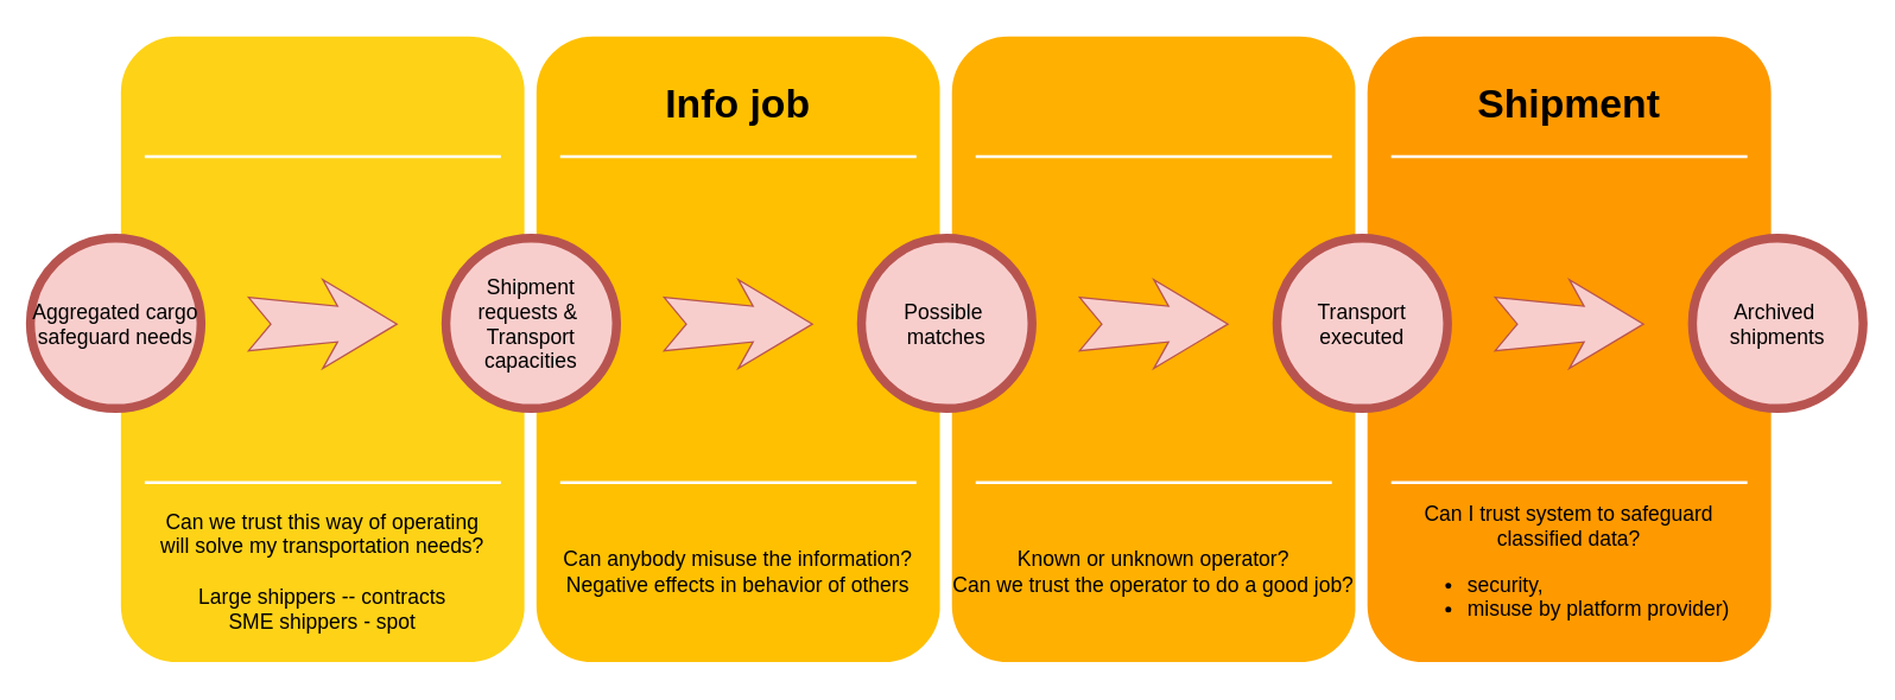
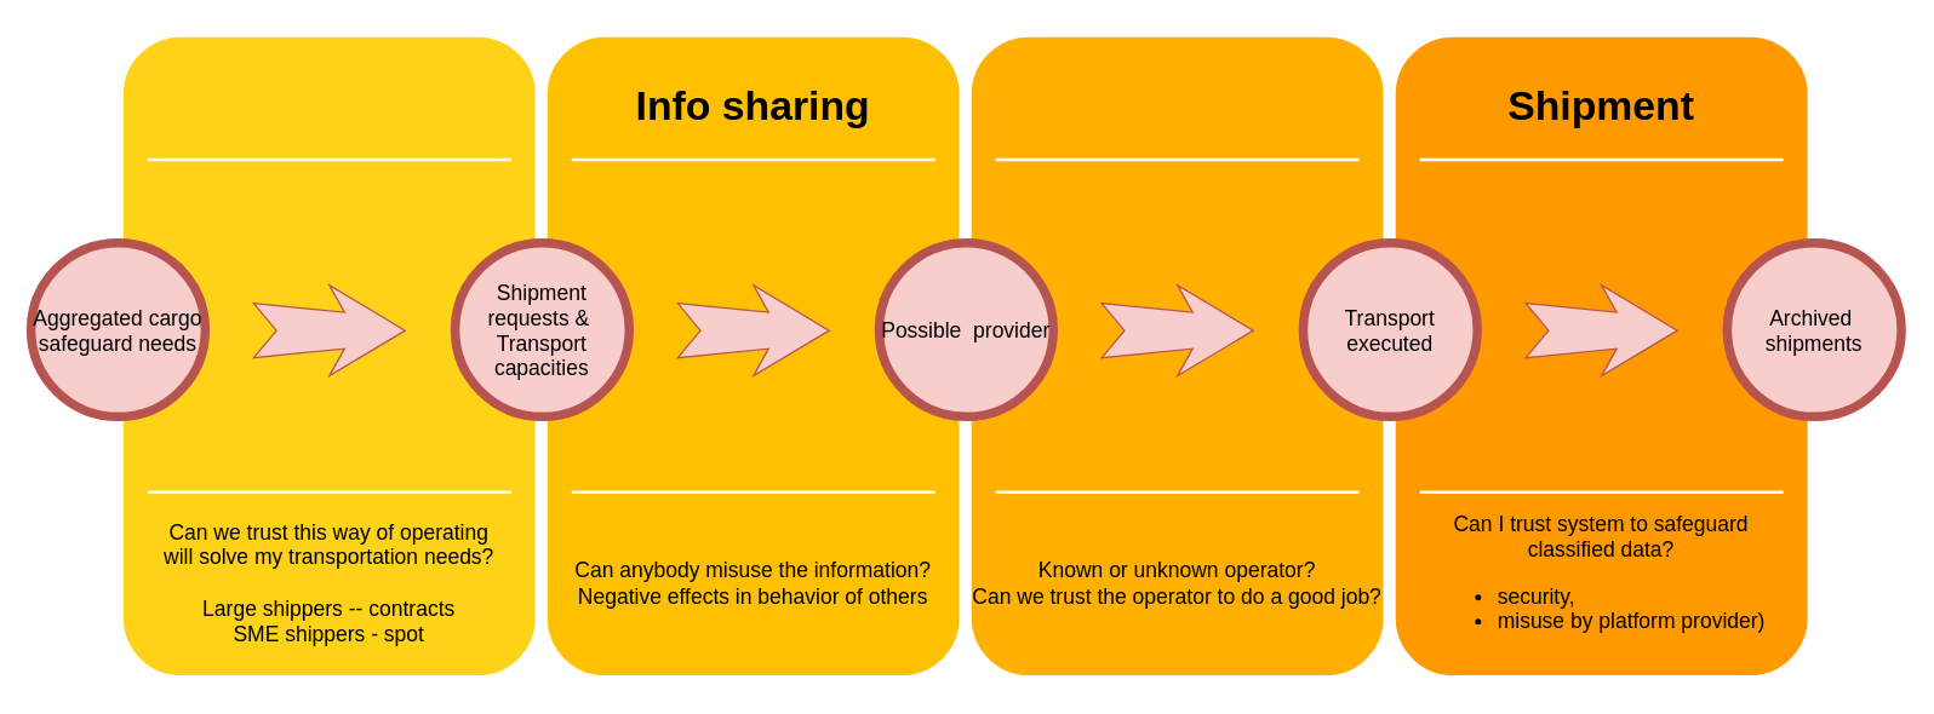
  <mxCell id="0" />
  <mxCell id="1" parent="0" />
  <mxCell id="2" value="" style="whiteSpace=wrap;html=1;rounded=1;shadow=0;strokeWidth=8;fontSize=20;align=center;fillColor=#FED217;strokeColor=#FFFFFF;" parent="1" vertex="1"><mxGeometry x="77" y="20" width="280" height="430" as="geometry" /></mxCell>
  <mxCell id="3" value="Can we trust this way of operating&lt;div&gt;will solve my transportation needs?&lt;/div&gt;&lt;div&gt;&lt;br&gt;&lt;/div&gt;&lt;div&gt;Large shippers -- contracts&lt;/div&gt;&lt;div&gt;SME shippers - spot&lt;/div&gt;" style="text;html=1;strokeColor=none;fillColor=none;align=center;verticalAlign=middle;whiteSpace=wrap;rounded=0;shadow=0;fontSize=14;fontColor=default;" parent="1" vertex="1"><mxGeometry x="77" y="340" width="280" height="90" as="geometry" /></mxCell>
  <mxCell id="4" value="" style="line;strokeWidth=2;html=1;rounded=0;shadow=0;fontSize=27;align=center;fillColor=none;strokeColor=#FFFFFF;" parent="1" vertex="1"><mxGeometry x="97" y="100" width="240" height="10" as="geometry" /></mxCell>
  <mxCell id="5" value="" style="line;strokeWidth=2;html=1;rounded=0;shadow=0;fontSize=27;align=center;fillColor=none;strokeColor=#FFFFFF;" parent="1" vertex="1"><mxGeometry x="97" y="320" width="240" height="10" as="geometry" /></mxCell>
  <mxCell id="6" value="Aggregated cargo safeguard needs" style="ellipse;whiteSpace=wrap;html=1;rounded=0;shadow=0;strokeWidth=6;fontSize=14;align=center;fillColor=#f8cecc;strokeColor=#b85450;" parent="1" vertex="1"><mxGeometry x="20" y="160" width="115" height="115" as="geometry" /></mxCell>
  <mxCell id="7" value="" style="html=1;shadow=0;dashed=0;align=center;verticalAlign=middle;shape=mxgraph.arrows2.stylisedArrow;dy=0.6;dx=40;notch=15;feather=0.4;rounded=0;strokeWidth=1;fontSize=27;strokeColor=#b85450;fillColor=#f8cecc;textShadow=0;" parent="1" vertex="1"><mxGeometry x="167" y="188" width="100" height="60" as="geometry" /></mxCell>
  <mxCell id="8" value="" style="whiteSpace=wrap;html=1;rounded=1;shadow=0;strokeWidth=8;fontSize=20;align=center;fillColor=#FFC001;strokeColor=#FFFFFF;" parent="1" vertex="1"><mxGeometry x="357" y="20" width="280" height="430" as="geometry" /></mxCell>
- <mxCell id="9" value="Info job" style="text;html=1;strokeColor=none;fillColor=none;align=center;verticalAlign=middle;whiteSpace=wrap;rounded=0;shadow=0;fontSize=27;fontColor=default;fontStyle=1;" parent="1" vertex="1"><mxGeometry x="357" y="40" width="280" height="60" as="geometry" /></mxCell>
+ <mxCell id="9" value="Info sharing" style="text;html=1;strokeColor=none;fillColor=none;align=center;verticalAlign=middle;whiteSpace=wrap;rounded=0;shadow=0;fontSize=27;fontColor=default;fontStyle=1;" parent="1" vertex="1"><mxGeometry x="357" y="40" width="280" height="60" as="geometry" /></mxCell>
  <mxCell id="10" value="Can anybody misuse the information?&lt;div&gt;Negative effects in behavior of others&lt;/div&gt;" style="text;html=1;strokeColor=none;fillColor=none;align=center;verticalAlign=middle;whiteSpace=wrap;rounded=0;shadow=0;fontSize=14;fontColor=default;" parent="1" vertex="1"><mxGeometry x="357" y="340" width="280" height="90" as="geometry" /></mxCell>
  <mxCell id="11" value="" style="line;strokeWidth=2;html=1;rounded=0;shadow=0;fontSize=27;align=center;fillColor=none;strokeColor=#FFFFFF;" parent="1" vertex="1"><mxGeometry x="377" y="100" width="240" height="10" as="geometry" /></mxCell>
  <mxCell id="12" value="" style="line;strokeWidth=2;html=1;rounded=0;shadow=0;fontSize=27;align=center;fillColor=none;strokeColor=#FFFFFF;" parent="1" vertex="1"><mxGeometry x="377" y="320" width="240" height="10" as="geometry" /></mxCell>
  <mxCell id="13" value="Shipment requests &amp;amp;&amp;nbsp;&lt;div&gt;Transport capacities&lt;/div&gt;" style="ellipse;whiteSpace=wrap;html=1;rounded=0;shadow=0;strokeWidth=6;fontSize=14;align=center;fillColor=#f8cecc;strokeColor=#b85450;" parent="1" vertex="1"><mxGeometry x="300" y="160" width="115" height="115" as="geometry" /></mxCell>
  <mxCell id="14" value="" style="html=1;shadow=0;dashed=0;align=center;verticalAlign=middle;shape=mxgraph.arrows2.stylisedArrow;dy=0.6;dx=40;notch=15;feather=0.4;rounded=0;strokeWidth=1;fontSize=27;strokeColor=#b85450;fillColor=#f8cecc;" parent="1" vertex="1"><mxGeometry x="447" y="188" width="100" height="60" as="geometry" /></mxCell>
  <mxCell id="15" value="" style="whiteSpace=wrap;html=1;rounded=1;shadow=0;strokeWidth=8;fontSize=20;align=center;fillColor=#FFB001;strokeColor=#FFFFFF;" parent="1" vertex="1"><mxGeometry x="637" y="20" width="280" height="430" as="geometry" /></mxCell>
  <mxCell id="16" value="Known or unknown operator?&lt;div&gt;Can we trust the operator to do a good job?&lt;/div&gt;" style="text;html=1;strokeColor=none;fillColor=none;align=center;verticalAlign=middle;whiteSpace=wrap;rounded=0;shadow=0;fontSize=14;fontColor=default;" parent="1" vertex="1"><mxGeometry x="637" y="340" width="280" height="90" as="geometry" /></mxCell>
  <mxCell id="17" value="" style="line;strokeWidth=2;html=1;rounded=0;shadow=0;fontSize=27;align=center;fillColor=none;strokeColor=#FFFFFF;" parent="1" vertex="1"><mxGeometry x="657" y="100" width="240" height="10" as="geometry" /></mxCell>
  <mxCell id="18" value="" style="line;strokeWidth=2;html=1;rounded=0;shadow=0;fontSize=27;align=center;fillColor=none;strokeColor=#FFFFFF;" parent="1" vertex="1"><mxGeometry x="657" y="320" width="240" height="10" as="geometry" /></mxCell>
- <mxCell id="19" value="Possible&amp;nbsp; matches" style="ellipse;whiteSpace=wrap;html=1;rounded=0;shadow=0;strokeWidth=6;fontSize=14;align=center;fillColor=#f8cecc;strokeColor=#b85450;" parent="1" vertex="1"><mxGeometry x="580" y="160" width="115" height="115" as="geometry" /></mxCell>
+ <mxCell id="19" value="Possible&amp;nbsp; provider" style="ellipse;whiteSpace=wrap;html=1;rounded=0;shadow=0;strokeWidth=6;fontSize=14;align=center;fillColor=#f8cecc;strokeColor=#b85450;" parent="1" vertex="1"><mxGeometry x="580" y="160" width="115" height="115" as="geometry" /></mxCell>
  <mxCell id="20" value="" style="html=1;shadow=0;dashed=0;align=center;verticalAlign=middle;shape=mxgraph.arrows2.stylisedArrow;dy=0.6;dx=40;notch=15;feather=0.4;rounded=0;strokeWidth=1;fontSize=27;strokeColor=#b85450;fillColor=#f8cecc;" parent="1" vertex="1"><mxGeometry x="727" y="188" width="100" height="60" as="geometry" /></mxCell>
  <mxCell id="21" value="" style="whiteSpace=wrap;html=1;rounded=1;shadow=0;strokeWidth=8;fontSize=20;align=center;fillColor=#FE9900;strokeColor=#FFFFFF;" parent="1" vertex="1"><mxGeometry x="917" y="20" width="280" height="430" as="geometry" /></mxCell>
  <mxCell id="22" value="Shipment" style="text;html=1;strokeColor=none;fillColor=none;align=center;verticalAlign=middle;whiteSpace=wrap;rounded=0;shadow=0;fontSize=27;fontColor=default;fontStyle=1;" parent="1" vertex="1"><mxGeometry x="917" y="40" width="280" height="60" as="geometry" /></mxCell>
  <mxCell id="23" value="Can I trust system to safeguard&lt;div&gt;classified data?&lt;/div&gt;&lt;div&gt;&lt;ul&gt;&lt;li style=&quot;text-align: left;&quot;&gt;security,&amp;nbsp;&lt;/li&gt;&lt;li style=&quot;text-align: left;&quot;&gt;misuse by platform provider)&lt;/li&gt;&lt;/ul&gt;&lt;/div&gt;" style="text;html=1;strokeColor=none;fillColor=none;align=center;verticalAlign=middle;whiteSpace=wrap;rounded=0;shadow=0;fontSize=14;fontColor=default;" parent="1" vertex="1"><mxGeometry x="917" y="340" width="280" height="90" as="geometry" /></mxCell>
  <mxCell id="24" value="" style="line;strokeWidth=2;html=1;rounded=0;shadow=0;fontSize=27;align=center;fillColor=none;strokeColor=#FFFFFF;" parent="1" vertex="1"><mxGeometry x="937" y="100" width="240" height="10" as="geometry" /></mxCell>
  <mxCell id="25" value="" style="line;strokeWidth=2;html=1;rounded=0;shadow=0;fontSize=27;align=center;fillColor=none;strokeColor=#FFFFFF;" parent="1" vertex="1"><mxGeometry x="937" y="320" width="240" height="10" as="geometry" /></mxCell>
  <mxCell id="26" value="Transport executed" style="ellipse;whiteSpace=wrap;html=1;rounded=0;shadow=0;strokeWidth=6;fontSize=14;align=center;fillColor=#f8cecc;strokeColor=#b85450;" parent="1" vertex="1"><mxGeometry x="860" y="160" width="115" height="115" as="geometry" /></mxCell>
  <mxCell id="27" value="" style="html=1;shadow=0;dashed=0;align=center;verticalAlign=middle;shape=mxgraph.arrows2.stylisedArrow;dy=0.6;dx=40;notch=15;feather=0.4;rounded=0;strokeWidth=1;fontSize=27;strokeColor=#b85450;fillColor=#f8cecc;" parent="1" vertex="1"><mxGeometry x="1007" y="188" width="100" height="60" as="geometry" /></mxCell>
  <mxCell id="28" value="Archived&amp;nbsp;&lt;div&gt;shipments&lt;/div&gt;" style="ellipse;whiteSpace=wrap;html=1;rounded=0;shadow=0;strokeWidth=6;fontSize=14;align=center;fillColor=#f8cecc;strokeColor=#b85450;" parent="1" vertex="1"><mxGeometry x="1140" y="160" width="115" height="115" as="geometry" /></mxCell>
